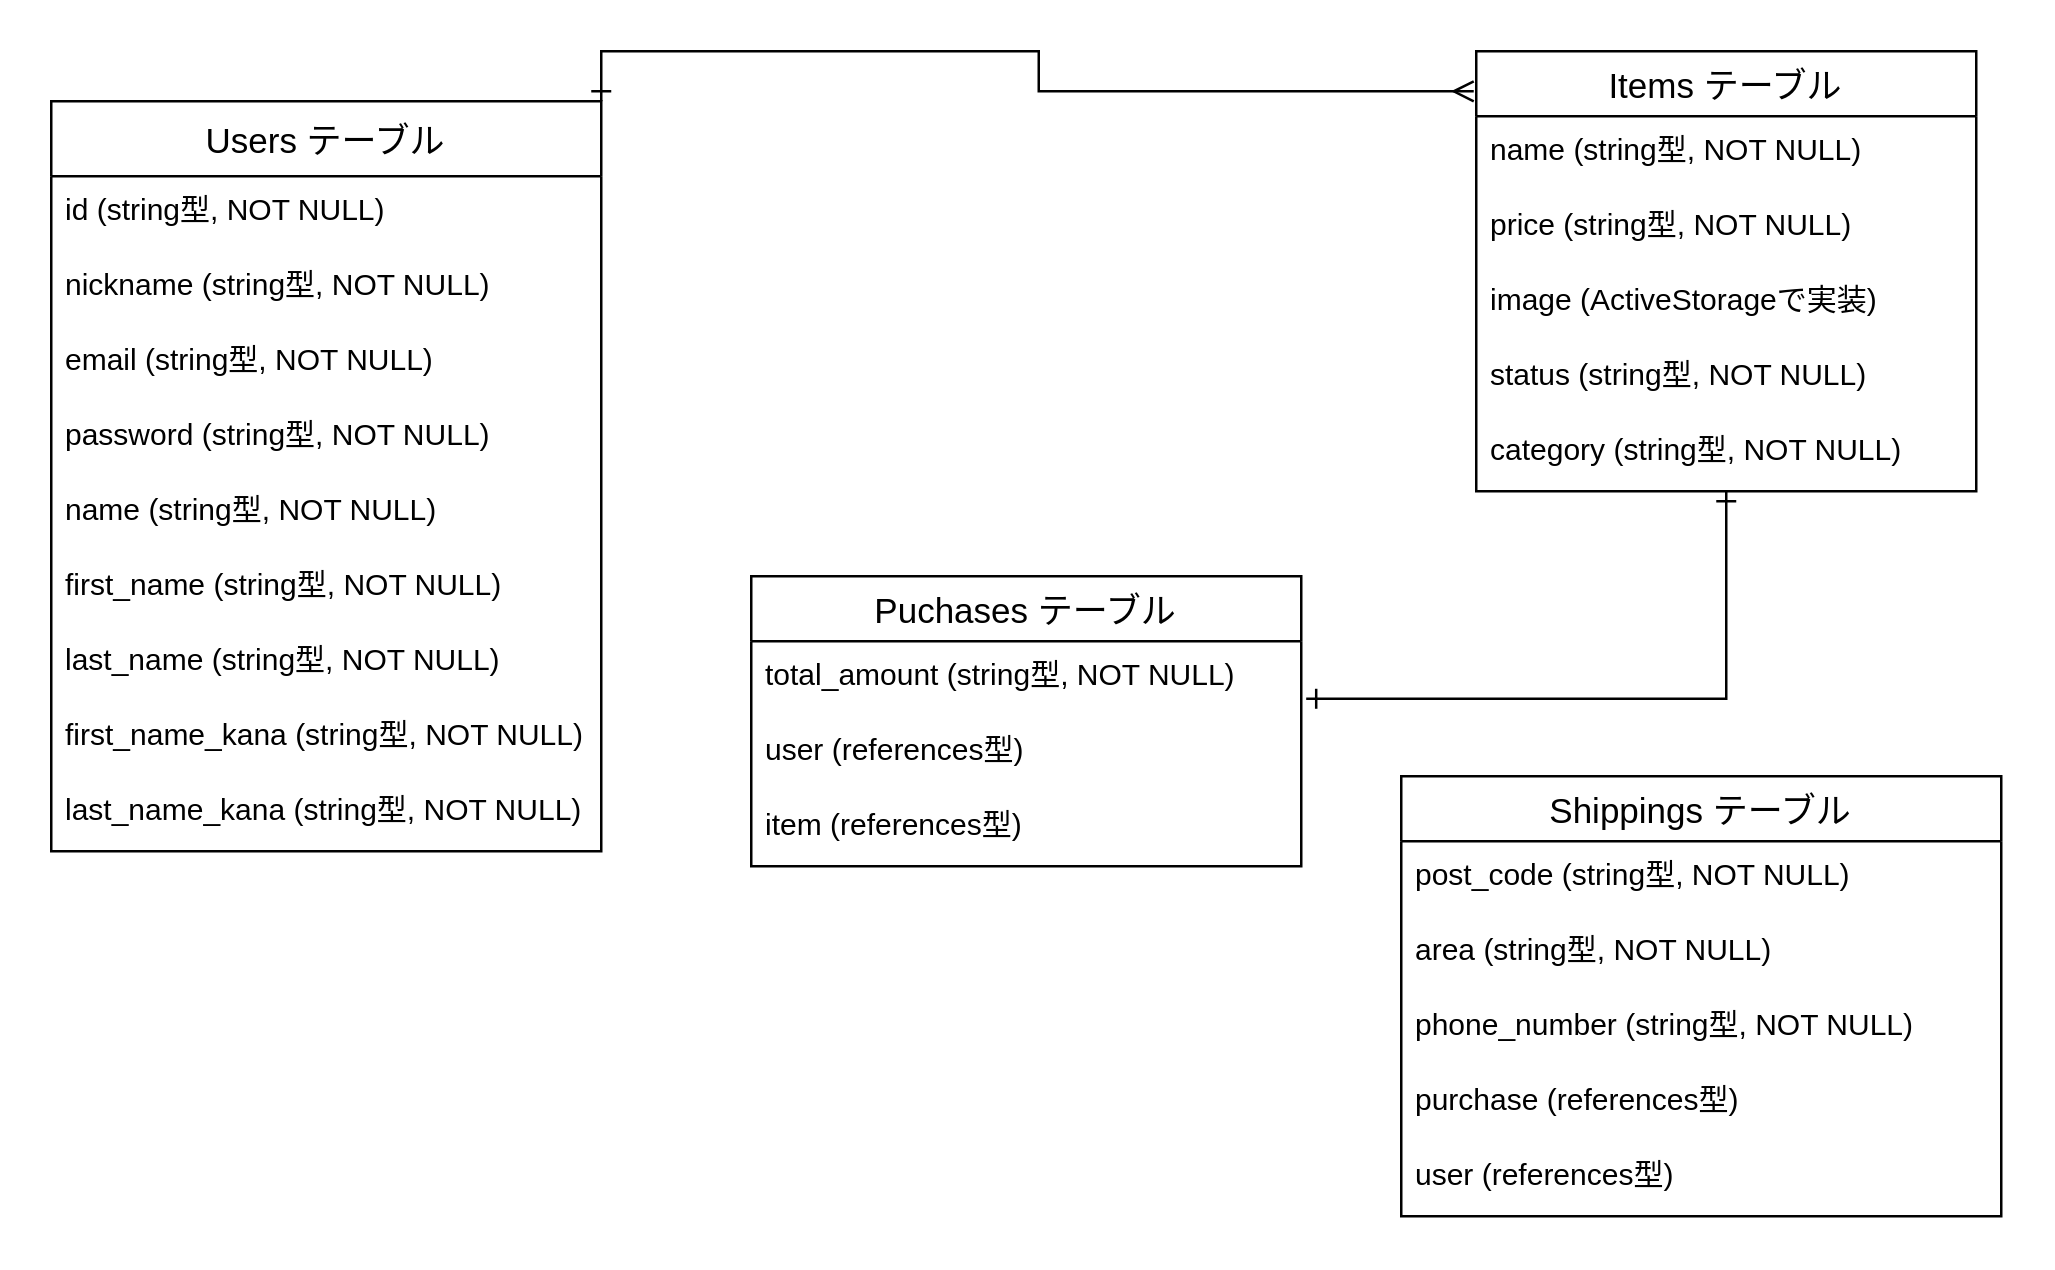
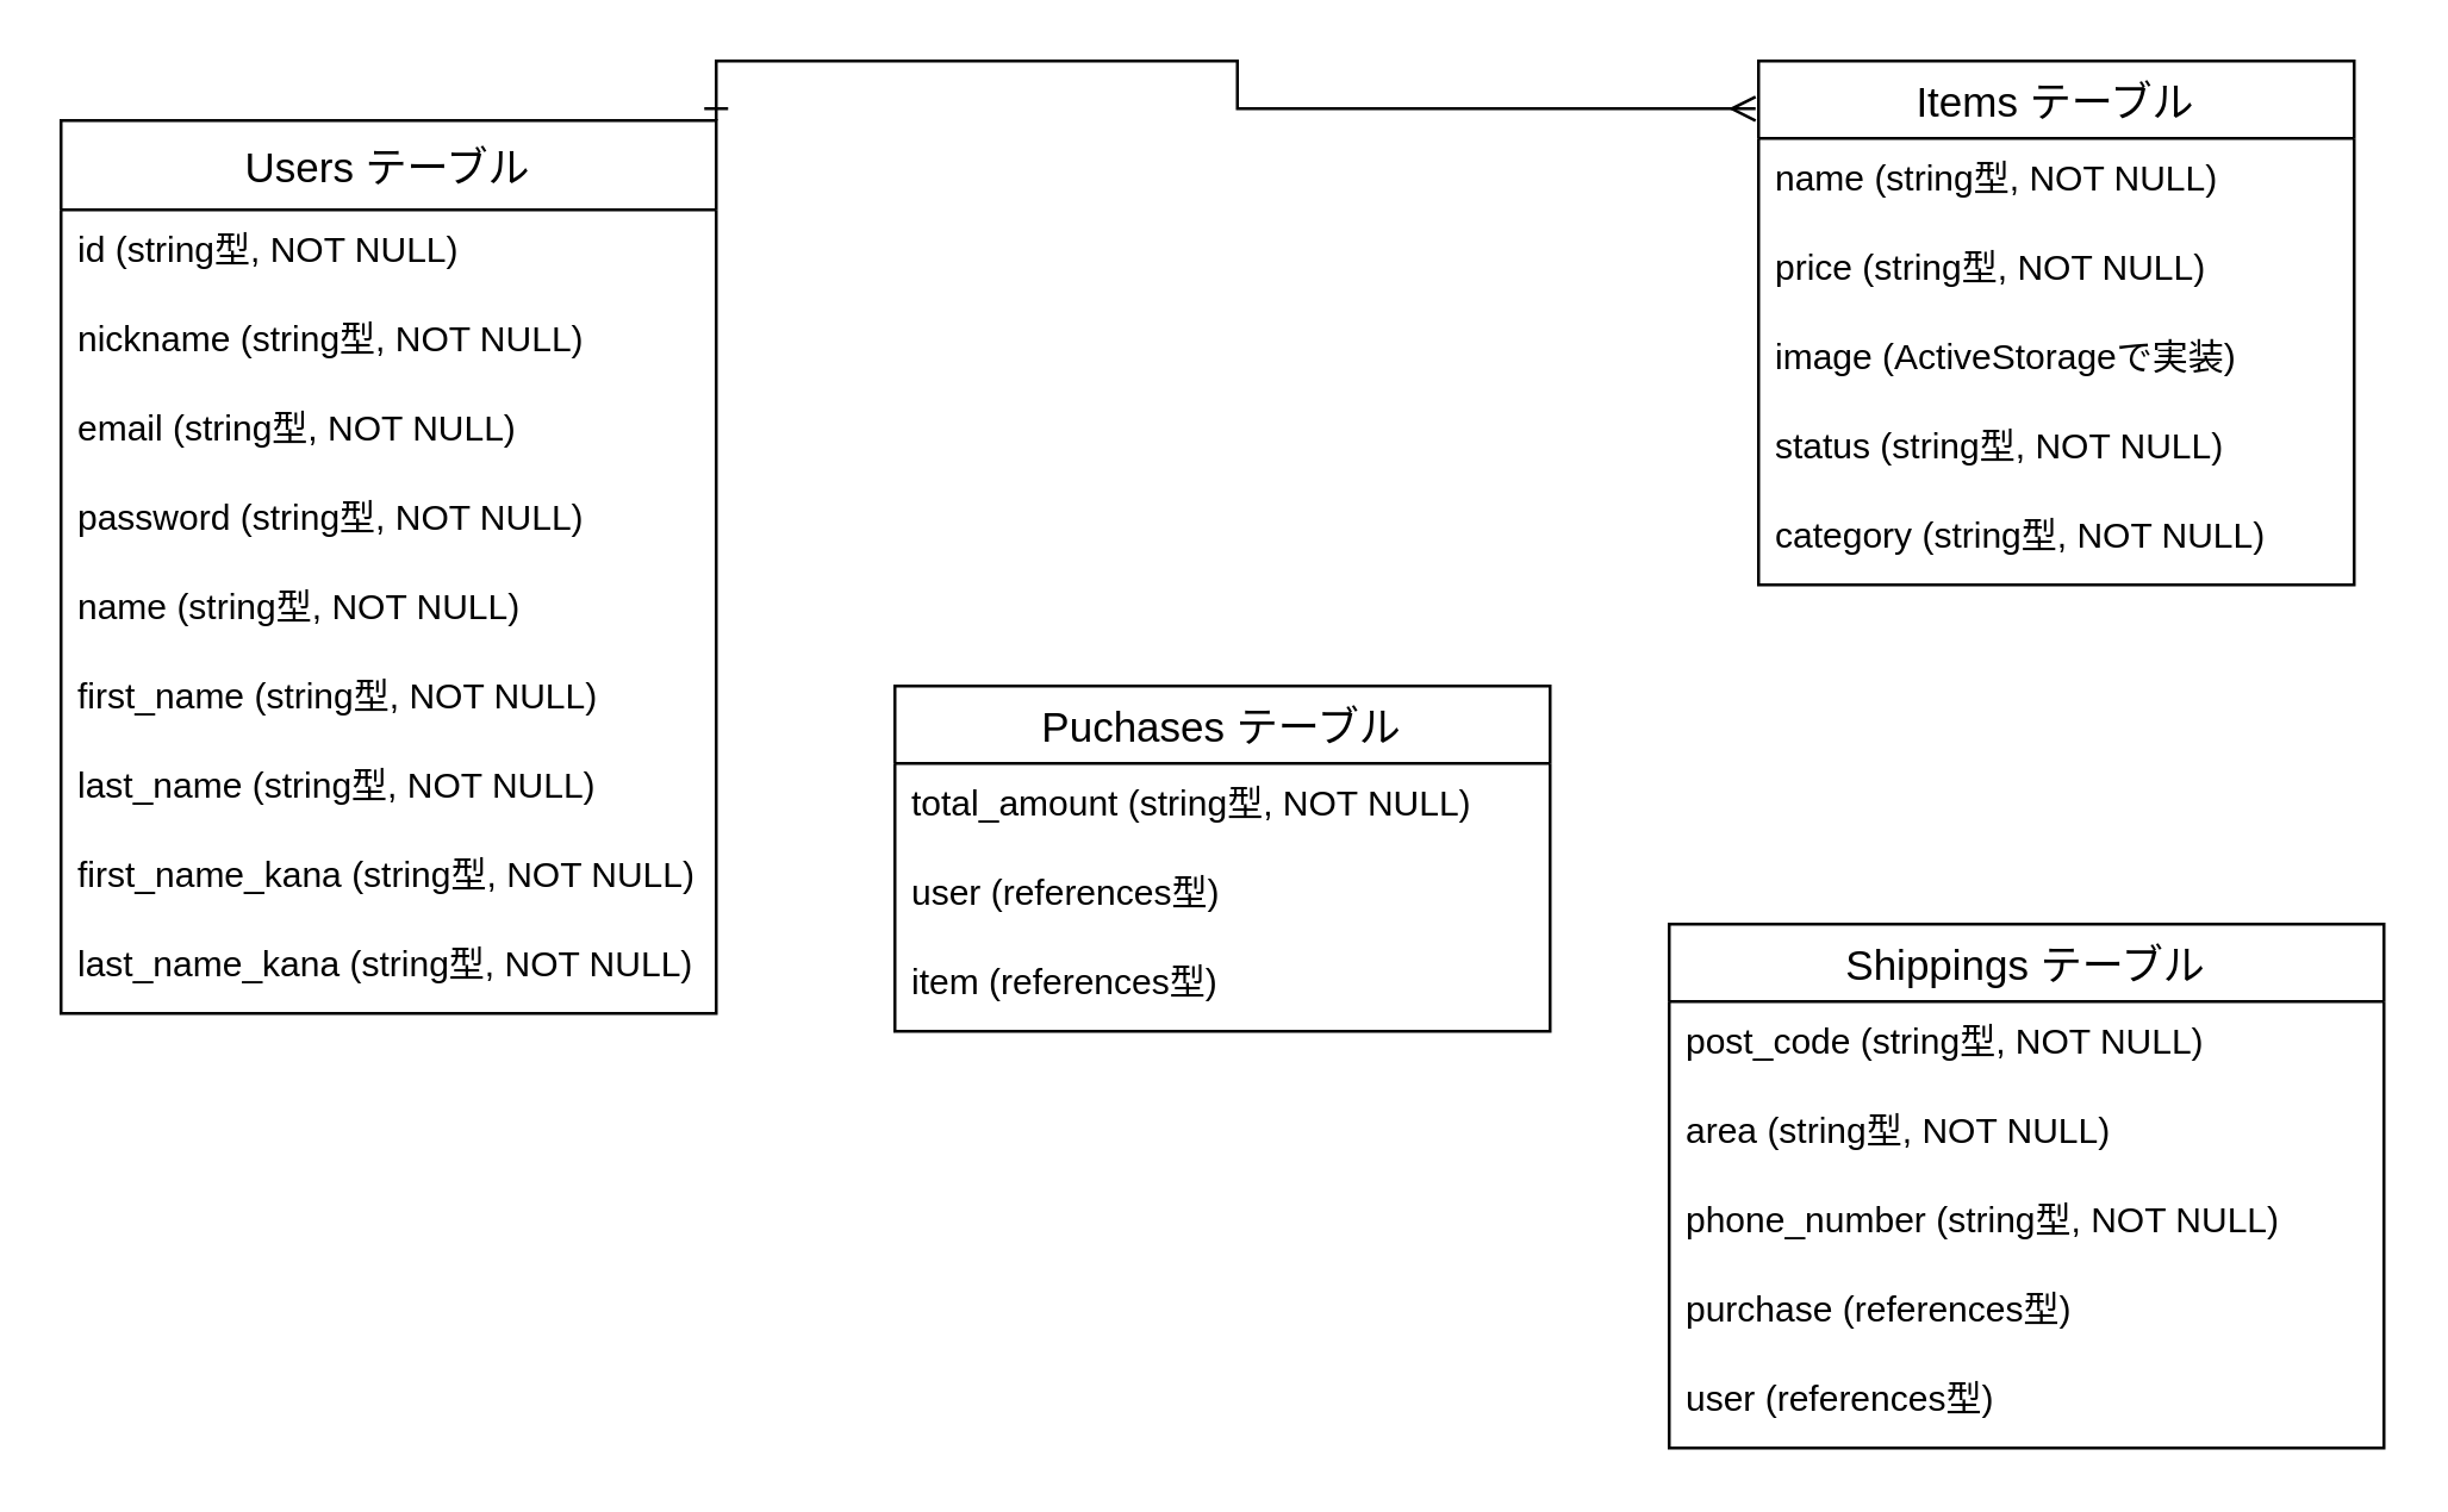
  <mxCell id="0" />
  <mxCell id="1" parent="0" />
  <mxCell id="2" style="edgeStyle=orthogonalEdgeStyle;rounded=0;orthogonalLoop=1;jettySize=auto;html=1;exitX=1;exitY=0;exitDx=0;exitDy=0;entryX=-0.005;entryY=0.091;entryDx=0;entryDy=0;entryPerimeter=0;endArrow=ERmany;endFill=0;startArrow=ERone;startFill=0;" edge="1" parent="1" source="3" target="13"><mxGeometry relative="1" as="geometry" /></mxCell>
  <mxCell id="3" value="Users テーブル" style="swimlane;fontStyle=0;childLayout=stackLayout;horizontal=1;startSize=30;horizontalStack=0;resizeParent=1;resizeParentMax=0;resizeLast=0;collapsible=1;marginBottom=0;align=center;fontSize=14;" vertex="1" parent="1"><mxGeometry x="20" y="40" width="220" height="300" as="geometry" /></mxCell>
  <mxCell id="4" value="id (string型, NOT NULL)" style="text;strokeColor=none;fillColor=none;spacingLeft=4;spacingRight=4;overflow=hidden;rotatable=0;points=[[0,0.5],[1,0.5]];portConstraint=eastwest;fontSize=12;" vertex="1" parent="3"><mxGeometry y="30" width="220" height="30" as="geometry" /></mxCell>
  <mxCell id="5" value="nickname (string型, NOT NULL)&#10;" style="text;strokeColor=none;fillColor=none;spacingLeft=4;spacingRight=4;overflow=hidden;rotatable=0;points=[[0,0.5],[1,0.5]];portConstraint=eastwest;fontSize=12;" vertex="1" parent="3"><mxGeometry y="60" width="220" height="30" as="geometry" /></mxCell>
  <mxCell id="6" value="email (string型, NOT NULL)" style="text;strokeColor=none;fillColor=none;spacingLeft=4;spacingRight=4;overflow=hidden;rotatable=0;points=[[0,0.5],[1,0.5]];portConstraint=eastwest;fontSize=12;" vertex="1" parent="3"><mxGeometry y="90" width="220" height="30" as="geometry" /></mxCell>
  <mxCell id="7" value="password (string型, NOT NULL)&#10;" style="text;strokeColor=none;fillColor=none;spacingLeft=4;spacingRight=4;overflow=hidden;rotatable=0;points=[[0,0.5],[1,0.5]];portConstraint=eastwest;fontSize=12;" vertex="1" parent="3"><mxGeometry y="120" width="220" height="30" as="geometry" /></mxCell>
  <mxCell id="8" value="name (string型, NOT NULL)&#10;" style="text;strokeColor=none;fillColor=none;spacingLeft=4;spacingRight=4;overflow=hidden;rotatable=0;points=[[0,0.5],[1,0.5]];portConstraint=eastwest;fontSize=12;" vertex="1" parent="3"><mxGeometry y="150" width="220" height="30" as="geometry" /></mxCell>
  <mxCell id="9" value="first_name (string型, NOT NULL)" style="text;strokeColor=none;fillColor=none;spacingLeft=4;spacingRight=4;overflow=hidden;rotatable=0;points=[[0,0.5],[1,0.5]];portConstraint=eastwest;fontSize=12;" vertex="1" parent="3"><mxGeometry y="180" width="220" height="30" as="geometry" /></mxCell>
  <mxCell id="10" value="last_name (string型, NOT NULL)" style="text;strokeColor=none;fillColor=none;spacingLeft=4;spacingRight=4;overflow=hidden;rotatable=0;points=[[0,0.5],[1,0.5]];portConstraint=eastwest;fontSize=12;" vertex="1" parent="3"><mxGeometry y="210" width="220" height="30" as="geometry" /></mxCell>
  <mxCell id="11" value="first_name_kana (string型, NOT NULL)" style="text;strokeColor=none;fillColor=none;spacingLeft=4;spacingRight=4;overflow=hidden;rotatable=0;points=[[0,0.5],[1,0.5]];portConstraint=eastwest;fontSize=12;" vertex="1" parent="3"><mxGeometry y="240" width="220" height="30" as="geometry" /></mxCell>
  <mxCell id="12" value="last_name_kana (string型, NOT NULL)" style="text;strokeColor=none;fillColor=none;spacingLeft=4;spacingRight=4;overflow=hidden;rotatable=0;points=[[0,0.5],[1,0.5]];portConstraint=eastwest;fontSize=12;" vertex="1" parent="3"><mxGeometry y="270" width="220" height="30" as="geometry" /></mxCell>
  <mxCell id="13" value="Items テーブル" style="swimlane;fontStyle=0;childLayout=stackLayout;horizontal=1;startSize=26;horizontalStack=0;resizeParent=1;resizeParentMax=0;resizeLast=0;collapsible=1;marginBottom=0;align=center;fontSize=14;" vertex="1" parent="1"><mxGeometry x="590" y="20" width="200" height="176" as="geometry" /></mxCell>
  <mxCell id="14" value="name (string型, NOT NULL)" style="text;strokeColor=none;fillColor=none;spacingLeft=4;spacingRight=4;overflow=hidden;rotatable=0;points=[[0,0.5],[1,0.5]];portConstraint=eastwest;fontSize=12;" vertex="1" parent="13"><mxGeometry y="26" width="200" height="30" as="geometry" /></mxCell>
  <mxCell id="15" value="price (string型, NOT NULL)" style="text;strokeColor=none;fillColor=none;spacingLeft=4;spacingRight=4;overflow=hidden;rotatable=0;points=[[0,0.5],[1,0.5]];portConstraint=eastwest;fontSize=12;" vertex="1" parent="13"><mxGeometry y="56" width="200" height="30" as="geometry" /></mxCell>
  <mxCell id="16" value="image (ActiveStorageで実装)" style="text;strokeColor=none;fillColor=none;spacingLeft=4;spacingRight=4;overflow=hidden;rotatable=0;points=[[0,0.5],[1,0.5]];portConstraint=eastwest;fontSize=12;" vertex="1" parent="13"><mxGeometry y="86" width="200" height="30" as="geometry" /></mxCell>
  <mxCell id="17" value="status (string型, NOT NULL)" style="text;strokeColor=none;fillColor=none;spacingLeft=4;spacingRight=4;overflow=hidden;rotatable=0;points=[[0,0.5],[1,0.5]];portConstraint=eastwest;fontSize=12;" vertex="1" parent="13"><mxGeometry y="116" width="200" height="30" as="geometry" /></mxCell>
  <mxCell id="18" value="category (string型, NOT NULL)" style="text;strokeColor=none;fillColor=none;spacingLeft=4;spacingRight=4;overflow=hidden;rotatable=0;points=[[0,0.5],[1,0.5]];portConstraint=eastwest;fontSize=12;" vertex="1" parent="13"><mxGeometry y="146" width="200" height="30" as="geometry" /></mxCell>
- <mxCell id="19" style="edgeStyle=orthogonalEdgeStyle;rounded=0;orthogonalLoop=1;jettySize=auto;html=1;startArrow=ERone;startFill=0;endArrow=ERone;endFill=0;exitX=1.009;exitY=0.767;exitDx=0;exitDy=0;exitPerimeter=0;" edge="1" parent="1" source="21" target="13"><mxGeometry relative="1" as="geometry"><mxPoint x="530" y="301" as="sourcePoint" /></mxGeometry></mxCell>
  <mxCell id="20" value="Puchases テーブル" style="swimlane;fontStyle=0;childLayout=stackLayout;horizontal=1;startSize=26;horizontalStack=0;resizeParent=1;resizeParentMax=0;resizeLast=0;collapsible=1;marginBottom=0;align=center;fontSize=14;" vertex="1" parent="1"><mxGeometry x="300" y="230" width="220" height="116" as="geometry" /></mxCell>
  <mxCell id="21" value="total_amount (string型, NOT NULL)" style="text;strokeColor=none;fillColor=none;spacingLeft=4;spacingRight=4;overflow=hidden;rotatable=0;points=[[0,0.5],[1,0.5]];portConstraint=eastwest;fontSize=12;" vertex="1" parent="20"><mxGeometry y="26" width="220" height="30" as="geometry" /></mxCell>
  <mxCell id="22" value="user (references型)" style="text;strokeColor=none;fillColor=none;spacingLeft=4;spacingRight=4;overflow=hidden;rotatable=0;points=[[0,0.5],[1,0.5]];portConstraint=eastwest;fontSize=12;" vertex="1" parent="20"><mxGeometry y="56" width="220" height="30" as="geometry" /></mxCell>
  <mxCell id="23" value="item (references型)" style="text;strokeColor=none;fillColor=none;spacingLeft=4;spacingRight=4;overflow=hidden;rotatable=0;points=[[0,0.5],[1,0.5]];portConstraint=eastwest;fontSize=12;" vertex="1" parent="20"><mxGeometry y="86" width="220" height="30" as="geometry" /></mxCell>
  <mxCell id="24" value="Shippings テーブル" style="swimlane;fontStyle=0;childLayout=stackLayout;horizontal=1;startSize=26;horizontalStack=0;resizeParent=1;resizeParentMax=0;resizeLast=0;collapsible=1;marginBottom=0;align=center;fontSize=14;" vertex="1" parent="1"><mxGeometry x="560" y="310" width="240" height="176" as="geometry" /></mxCell>
  <mxCell id="25" value="post_code (string型, NOT NULL)&#10;" style="text;strokeColor=none;fillColor=none;spacingLeft=4;spacingRight=4;overflow=hidden;rotatable=0;points=[[0,0.5],[1,0.5]];portConstraint=eastwest;fontSize=12;" vertex="1" parent="24"><mxGeometry y="26" width="240" height="30" as="geometry" /></mxCell>
  <mxCell id="26" value="area (string型, NOT NULL)" style="text;strokeColor=none;fillColor=none;spacingLeft=4;spacingRight=4;overflow=hidden;rotatable=0;points=[[0,0.5],[1,0.5]];portConstraint=eastwest;fontSize=12;" vertex="1" parent="24"><mxGeometry y="56" width="240" height="30" as="geometry" /></mxCell>
  <mxCell id="27" value="phone_number (string型, NOT NULL)" style="text;strokeColor=none;fillColor=none;spacingLeft=4;spacingRight=4;overflow=hidden;rotatable=0;points=[[0,0.5],[1,0.5]];portConstraint=eastwest;fontSize=12;" vertex="1" parent="24"><mxGeometry y="86" width="240" height="30" as="geometry" /></mxCell>
  <mxCell id="28" value="purchase (references型)" style="text;strokeColor=none;fillColor=none;spacingLeft=4;spacingRight=4;overflow=hidden;rotatable=0;points=[[0,0.5],[1,0.5]];portConstraint=eastwest;fontSize=12;" vertex="1" parent="24"><mxGeometry y="116" width="240" height="30" as="geometry" /></mxCell>
  <mxCell id="29" value="user (references型)" style="text;strokeColor=none;fillColor=none;spacingLeft=4;spacingRight=4;overflow=hidden;rotatable=0;points=[[0,0.5],[1,0.5]];portConstraint=eastwest;fontSize=12;" vertex="1" parent="24"><mxGeometry y="146" width="240" height="30" as="geometry" /></mxCell>
